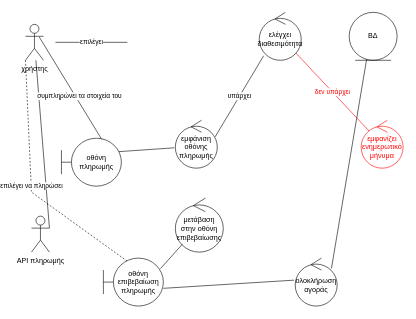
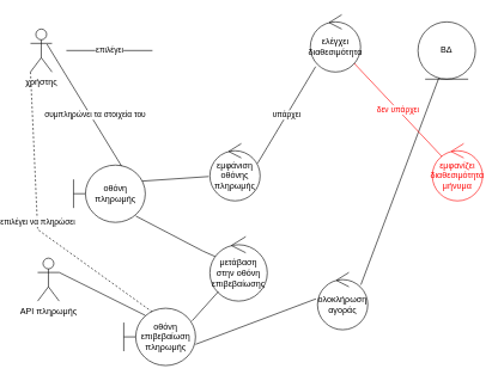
  <mxCell id="0" />
  <mxCell id="1" parent="0" />
  <mxCell id="2" value="χρήστης" style="shape=umlActor;verticalLabelPosition=bottom;verticalAlign=top;html=1;outlineConnect=0;" vertex="1" parent="1"><mxGeometry x="20" y="40" width="30" height="60" as="geometry" /></mxCell>
  <mxCell id="3" value="επιλέγει" style="endArrow=none;html=1;rounded=0;" edge="1" parent="1"><mxGeometry width="50" height="50" relative="1" as="geometry"><mxPoint x="190" y="70" as="sourcePoint" /><mxPoint x="70" y="70" as="targetPoint" /></mxGeometry></mxCell>
  <mxCell id="4" value="υπάρχει" style="endArrow=none;html=1;rounded=0;exitX=0.949;exitY=0.345;exitDx=0;exitDy=0;exitPerimeter=0;entryX=0.106;entryY=0.905;entryDx=0;entryDy=0;entryPerimeter=0;" edge="1" parent="1" source="18" target="19"><mxGeometry width="50" height="50" relative="1" as="geometry"><mxPoint x="341.2" y="235.6" as="sourcePoint" /><mxPoint x="419.574" y="104.391" as="targetPoint" /></mxGeometry></mxCell>
  <mxCell id="5" value="" style="endArrow=none;html=1;rounded=0;exitX=0.956;exitY=0.28;exitDx=0;exitDy=0;exitPerimeter=0;entryX=-0.023;entryY=0.575;entryDx=0;entryDy=0;entryPerimeter=0;" edge="1" parent="1" source="20" target="18"><mxGeometry width="50" height="50" relative="1" as="geometry"><mxPoint x="199.6" y="249.2" as="sourcePoint" /><mxPoint x="260.034" y="248.352" as="targetPoint" /></mxGeometry></mxCell>
+ <mxCell id="6" value="" style="endArrow=none;html=1;rounded=0;exitX=0.868;exitY=0.89;exitDx=0;exitDy=0;exitPerimeter=0;entryX=0.1;entryY=0.311;entryDx=0;entryDy=0;entryPerimeter=0;" edge="1" parent="1" source="20" target="11"><mxGeometry width="50" height="50" relative="1" as="geometry"><mxPoint x="174.4" y="297.2" as="sourcePoint" /><mxPoint x="310" y="380" as="targetPoint" /><Array as="points"><mxPoint x="260" y="350" /></Array></mxGeometry></mxCell>
  <mxCell id="7" value="" style="endArrow=none;html=1;rounded=0;entryX=0.365;entryY=0.975;entryDx=0;entryDy=0;exitX=0.863;exitY=0.215;exitDx=0;exitDy=0;exitPerimeter=0;entryPerimeter=0;" edge="1" parent="1" source="15" target="21"><mxGeometry width="50" height="50" relative="1" as="geometry"><mxPoint x="431.6" y="364.4" as="sourcePoint" /><mxPoint x="600" y="100" as="targetPoint" /></mxGeometry></mxCell>
- <mxCell id="8" value="" style="endArrow=none;html=1;rounded=0;exitX=1;exitY=0.333;exitDx=0;exitDy=0;exitPerimeter=0;" edge="1" parent="1" source="13" target="2"><mxGeometry width="50" height="50" relative="1" as="geometry"><mxPoint x="20" y="394" as="sourcePoint" /><mxPoint x="132.4" y="400" as="targetPoint" /></mxGeometry></mxCell>
+ <mxCell id="8" value="" style="endArrow=none;html=1;rounded=0;exitX=1;exitY=0.333;exitDx=0;exitDy=0;exitPerimeter=0;entryX=0.3;entryY=0.125;entryDx=0;entryDy=0;entryPerimeter=0;" edge="1" parent="1" source="13" target="12"><mxGeometry width="50" height="50" relative="1" as="geometry"><mxPoint x="20" y="394" as="sourcePoint" /><mxPoint x="132.4" y="400" as="targetPoint" /></mxGeometry></mxCell>
  <mxCell id="9" value="δεν υπάρχει" style="endArrow=none;html=1;rounded=0;strokeColor=#FF0000;fontColor=#FF0000;entryX=0.189;entryY=0.225;entryDx=0;entryDy=0;entryPerimeter=0;" edge="1" parent="1" source="19" target="17"><mxGeometry width="50" height="50" relative="1" as="geometry"><mxPoint x="482.4" y="81.6" as="sourcePoint" /><mxPoint x="570" y="240" as="targetPoint" /></mxGeometry></mxCell>
  <mxCell id="10" value="επιλέγει να πληρώσει" style="endArrow=none;html=1;rounded=0;exitX=0;exitY=1;exitDx=0;exitDy=0;exitPerimeter=0;entryX=0.426;entryY=0.09;entryDx=0;entryDy=0;entryPerimeter=0;dashed=1;" edge="1" parent="1" source="2" target="12"><mxGeometry width="50" height="50" relative="1" as="geometry"><mxPoint x="50" y="140" as="sourcePoint" /><mxPoint x="50" y="320" as="targetPoint" /><Array as="points"><mxPoint x="30" y="320" /></Array></mxGeometry></mxCell>
  <mxCell id="11" value="μετάβαση στην οθόνη επιβεβαίωσης" style="ellipse;shape=umlControl;whiteSpace=wrap;html=1;" vertex="1" parent="1"><mxGeometry x="270" y="330" width="80" height="90" as="geometry" /></mxCell>
  <mxCell id="12" value="οθόνη επιβεβαίωση πληρωμής" style="shape=umlBoundary;whiteSpace=wrap;html=1;" vertex="1" parent="1"><mxGeometry x="150" y="430" width="100" height="80" as="geometry" /></mxCell>
  <mxCell id="13" value="API πληρωμής" style="shape=umlActor;verticalLabelPosition=bottom;verticalAlign=top;html=1;" vertex="1" parent="1"><mxGeometry x="30" y="360" width="30" height="60" as="geometry" /></mxCell>
  <mxCell id="14" value="" style="endArrow=none;html=1;rounded=0;exitX=0.952;exitY=0.22;exitDx=0;exitDy=0;exitPerimeter=0;" edge="1" parent="1" source="12" target="11"><mxGeometry width="50" height="50" relative="1" as="geometry"><mxPoint x="250" y="470" as="sourcePoint" /><mxPoint x="300" y="420" as="targetPoint" /></mxGeometry></mxCell>
- <mxCell id="15" value="ολοκλήρωση αγοράς" style="ellipse;shape=umlControl;whiteSpace=wrap;html=1;" vertex="1" parent="1"><mxGeometry x="470" y="430" width="70" height="80" as="geometry" /></mxCell>
+ <mxCell id="15" value="ολοκλήρωση αγοράς" style="ellipse;shape=umlControl;whiteSpace=wrap;html=1;" vertex="1" parent="1"><mxGeometry x="420" y="380" width="70" height="80" as="geometry" /></mxCell>
  <mxCell id="16" value="" style="endArrow=none;html=1;rounded=0;exitX=1;exitY=0.63;exitDx=0;exitDy=0;exitPerimeter=0;entryX=-0.029;entryY=0.46;entryDx=0;entryDy=0;entryPerimeter=0;" edge="1" parent="1" source="12" target="15"><mxGeometry width="50" height="50" relative="1" as="geometry"><mxPoint x="290" y="550" as="sourcePoint" /><mxPoint x="340" y="500" as="targetPoint" /></mxGeometry></mxCell>
- <mxCell id="17" value="εμφανίζει ενημερωτικό μήνυμα" style="ellipse;shape=umlControl;whiteSpace=wrap;html=1;fontColor=#FF0000;strokeColor=#FF0000;" vertex="1" parent="1"><mxGeometry x="580" y="200" width="70" height="80" as="geometry" /></mxCell>
+ <mxCell id="17" value="εμφανίζει διαθεσιμότητα μήνυμα" style="ellipse;shape=umlControl;whiteSpace=wrap;html=1;fontColor=#FF0000;strokeColor=#FF0000;" vertex="1" parent="1"><mxGeometry x="580" y="200" width="70" height="80" as="geometry" /></mxCell>
  <mxCell id="18" value="εμφάνιση οθόνης πληρωμής" style="ellipse;shape=umlControl;whiteSpace=wrap;html=1;" vertex="1" parent="1"><mxGeometry x="270" y="200" width="70" height="80" as="geometry" /></mxCell>
  <mxCell id="19" value="ελέγχει διαθεσιμότητα" style="ellipse;shape=umlControl;whiteSpace=wrap;html=1;" vertex="1" parent="1"><mxGeometry x="410" y="20" width="70" height="80" as="geometry" /></mxCell>
  <mxCell id="20" value="οθόνη πληρωμής" style="shape=umlBoundary;whiteSpace=wrap;html=1;" vertex="1" parent="1"><mxGeometry x="80" y="230" width="100" height="80" as="geometry" /></mxCell>
- <mxCell id="21" value="ΒΔ" style="ellipse;shape=umlEntity;whiteSpace=wrap;html=1;" vertex="1" parent="1"><mxGeometry x="560" y="20" width="80" height="80" as="geometry" /></mxCell>
+ <mxCell id="21" value="ΒΔ" style="ellipse;shape=umlEntity;whiteSpace=wrap;html=1;" vertex="1" parent="1"><mxGeometry x="560" y="30" width="80" height="80" as="geometry" /></mxCell>
  <mxCell id="22" value="συμπληρώνει τα στοιχεία του" style="endArrow=none;html=1;rounded=0;exitX=0.767;exitY=0.353;exitDx=0;exitDy=0;exitPerimeter=0;entryX=0.67;entryY=0.02;entryDx=0;entryDy=0;entryPerimeter=0;" edge="1" parent="1" source="2" target="20"><mxGeometry x="0.195" y="6" width="50" height="50" relative="1" as="geometry"><mxPoint x="70" y="190" as="sourcePoint" /><mxPoint x="120" y="140" as="targetPoint" /><mxPoint as="offset" /></mxGeometry></mxCell>
